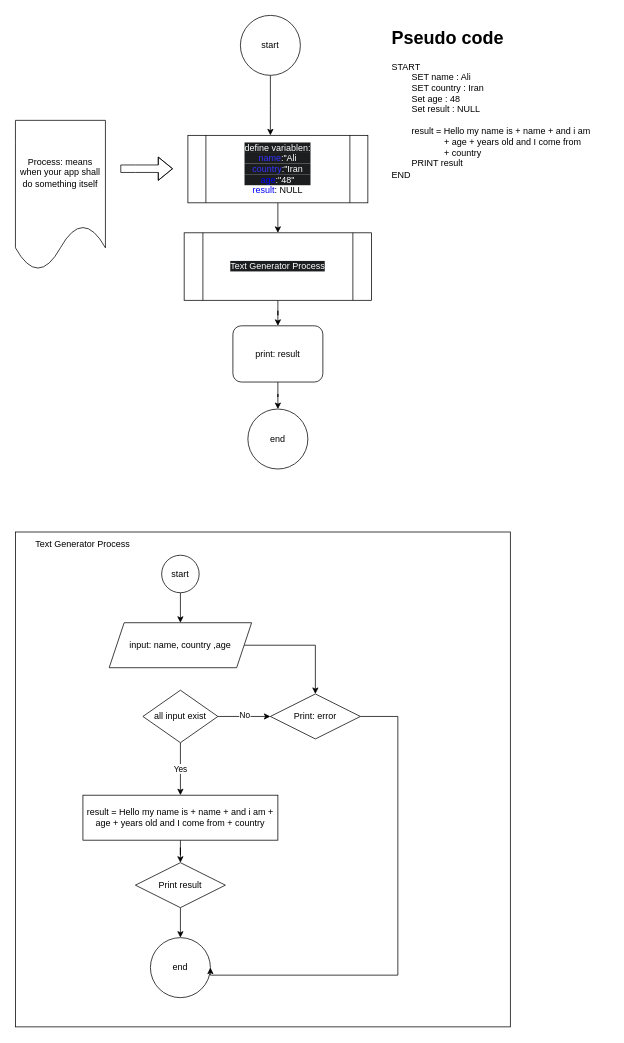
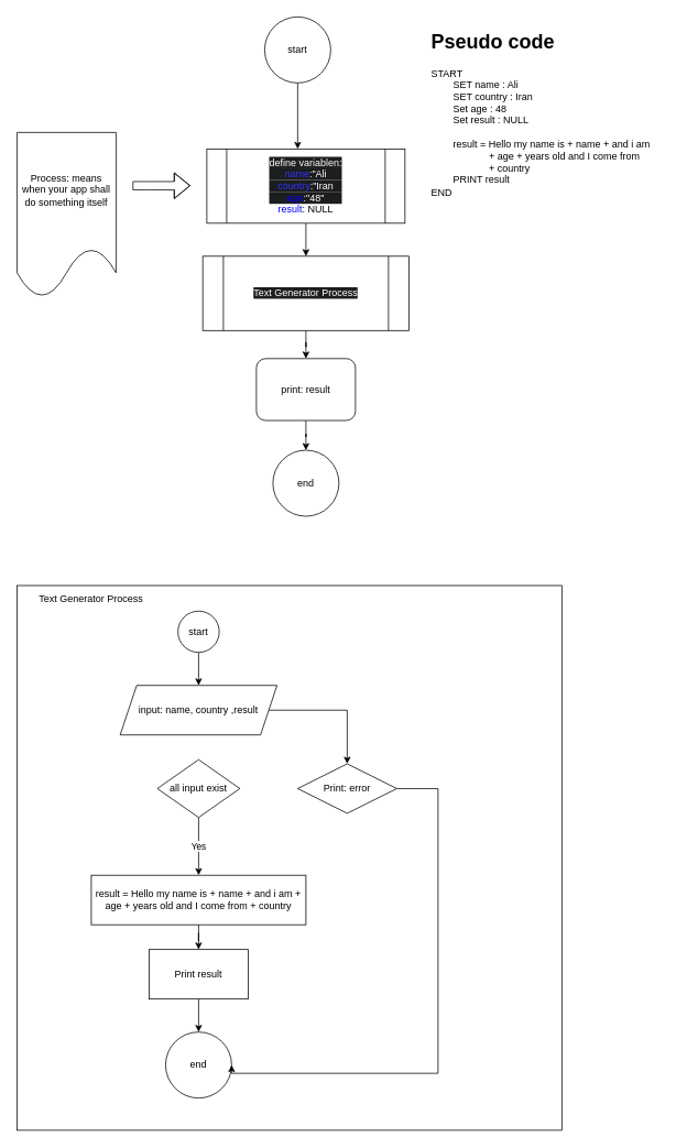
  <mxCell id="0" />
  <mxCell id="1" parent="0" />
  <mxCell id="2" value="" style="edgeStyle=orthogonalEdgeStyle;rounded=0;orthogonalLoop=1;jettySize=auto;html=1;" edge="1" parent="1" source="3"><mxGeometry relative="1" as="geometry"><mxPoint x="360" y="180" as="targetPoint" /></mxGeometry></mxCell>
  <mxCell id="3" value="start" style="ellipse;whiteSpace=wrap;html=1;aspect=fixed;" vertex="1" parent="1"><mxGeometry x="320" y="20" width="80" height="80" as="geometry" /></mxCell>
  <mxCell id="4" value="" style="edgeStyle=orthogonalEdgeStyle;rounded=0;orthogonalLoop=1;jettySize=auto;html=1;" edge="1" parent="1" source="5" target="9"><mxGeometry relative="1" as="geometry" /></mxCell>
  <mxCell id="5" value="&lt;br&gt;&lt;span style=&quot;color: rgb(255, 255, 255); font-family: Helvetica; font-size: 12px; font-style: normal; font-variant-ligatures: normal; font-variant-caps: normal; font-weight: 400; letter-spacing: normal; orphans: 2; text-align: center; text-indent: 0px; text-transform: none; widows: 2; word-spacing: 0px; -webkit-text-stroke-width: 0px; white-space: normal; background-color: rgb(27, 29, 30); text-decoration-thickness: initial; text-decoration-style: initial; text-decoration-color: initial; display: inline !important; float: none;&quot;&gt;define variablen:&lt;/span&gt;&lt;div style=&quot;forced-color-adjust: none; font-family: Helvetica; font-size: 12px; font-style: normal; font-variant-ligatures: normal; font-variant-caps: normal; font-weight: 400; letter-spacing: normal; orphans: 2; text-align: center; text-indent: 0px; text-transform: none; widows: 2; word-spacing: 0px; -webkit-text-stroke-width: 0px; white-space: normal; background-color: rgb(27, 29, 30); text-decoration-thickness: initial; text-decoration-style: initial; text-decoration-color: initial; box-shadow: none !important;&quot;&gt;&lt;font style=&quot;color: rgb(51, 51, 255);&quot;&gt;name&lt;/font&gt;&lt;span style=&quot;color: rgb(255, 255, 255);&quot;&gt;:&quot;Ali&lt;/span&gt;&lt;/div&gt;&lt;div style=&quot;forced-color-adjust: none; font-family: Helvetica; font-size: 12px; font-style: normal; font-variant-ligatures: normal; font-variant-caps: normal; font-weight: 400; letter-spacing: normal; orphans: 2; text-align: center; text-indent: 0px; text-transform: none; widows: 2; word-spacing: 0px; -webkit-text-stroke-width: 0px; white-space: normal; background-color: rgb(27, 29, 30); text-decoration-thickness: initial; text-decoration-style: initial; text-decoration-color: initial; box-shadow: none !important;&quot;&gt;&lt;font style=&quot;color: rgb(51, 51, 255);&quot;&gt;country&lt;/font&gt;&lt;span style=&quot;color: rgb(255, 255, 255);&quot;&gt;:&quot;Iran&lt;/span&gt;&lt;/div&gt;&lt;div style=&quot;forced-color-adjust: none; font-family: Helvetica; font-size: 12px; font-style: normal; font-variant-ligatures: normal; font-variant-caps: normal; font-weight: 400; letter-spacing: normal; orphans: 2; text-align: center; text-indent: 0px; text-transform: none; widows: 2; word-spacing: 0px; -webkit-text-stroke-width: 0px; white-space: normal; background-color: rgb(27, 29, 30); text-decoration-thickness: initial; text-decoration-style: initial; text-decoration-color: initial; box-shadow: none !important;&quot;&gt;&lt;font style=&quot;color: rgb(0, 0, 255);&quot;&gt;age&lt;/font&gt;&lt;span style=&quot;color: rgb(255, 255, 255);&quot;&gt;:&quot;48&quot;&lt;/span&gt;&lt;/div&gt;&lt;font style=&quot;color: rgb(0, 0, 255);&quot;&gt;result&lt;/font&gt;: NULL&lt;div&gt;&lt;br&gt;&lt;/div&gt;" style="shape=process;whiteSpace=wrap;html=1;backgroundOutline=1;" vertex="1" parent="1"><mxGeometry x="250" y="180" width="240" height="90" as="geometry" /></mxCell>
  <mxCell id="6" value="Process: means when your app shall do something itself" style="shape=document;whiteSpace=wrap;html=1;boundedLbl=1;" vertex="1" parent="1"><mxGeometry x="20" y="160" width="120" height="200" as="geometry" /></mxCell>
  <mxCell id="7" value="" style="shape=flexArrow;endArrow=classic;html=1;rounded=0;" edge="1" parent="1"><mxGeometry width="50" height="50" relative="1" as="geometry"><mxPoint x="160" y="224.5" as="sourcePoint" /><mxPoint x="230" y="224.5" as="targetPoint" /><Array as="points"><mxPoint x="180" y="224.5" /></Array></mxGeometry></mxCell>
  <mxCell id="8" value="" style="edgeStyle=orthogonalEdgeStyle;rounded=0;orthogonalLoop=1;jettySize=auto;html=1;" edge="1" parent="1" source="9" target="11"><mxGeometry relative="1" as="geometry" /></mxCell>
  <mxCell id="9" value="&lt;div&gt;&lt;span style=&quot;color: rgb(255, 255, 255); font-family: Helvetica; font-size: 12px; font-style: normal; font-variant-ligatures: normal; font-variant-caps: normal; font-weight: 400; letter-spacing: normal; orphans: 2; text-align: center; text-indent: 0px; text-transform: none; widows: 2; word-spacing: 0px; -webkit-text-stroke-width: 0px; white-space: normal; background-color: rgb(27, 29, 30); text-decoration-thickness: initial; text-decoration-style: initial; text-decoration-color: initial; display: inline !important; float: none;&quot;&gt;Text Generator Process&lt;/span&gt;&lt;/div&gt;" style="shape=process;whiteSpace=wrap;html=1;backgroundOutline=1;" vertex="1" parent="1"><mxGeometry x="245" y="310" width="250" height="90" as="geometry" /></mxCell>
  <mxCell id="10" value="" style="edgeStyle=orthogonalEdgeStyle;rounded=0;orthogonalLoop=1;jettySize=auto;html=1;" edge="1" parent="1" source="11" target="12"><mxGeometry relative="1" as="geometry" /></mxCell>
  <mxCell id="11" value="print: result" style="rounded=1;whiteSpace=wrap;html=1;" vertex="1" parent="1"><mxGeometry x="310" y="434" width="120" height="75" as="geometry" /></mxCell>
  <mxCell id="12" value="end" style="ellipse;whiteSpace=wrap;html=1;rounded=1;" vertex="1" parent="1"><mxGeometry x="330" y="545" width="80" height="80" as="geometry" /></mxCell>
  <mxCell id="13" value="" style="whiteSpace=wrap;html=1;aspect=fixed;" vertex="1" parent="1"><mxGeometry x="20" y="709" width="660" height="660" as="geometry" /></mxCell>
  <mxCell id="14" value="Text Generator Process" style="text;html=1;align=center;verticalAlign=middle;whiteSpace=wrap;rounded=0;" vertex="1" parent="1"><mxGeometry x="40" y="710" width="140" height="30" as="geometry" /></mxCell>
  <mxCell id="15" value="" style="edgeStyle=orthogonalEdgeStyle;rounded=0;orthogonalLoop=1;jettySize=auto;html=1;" edge="1" parent="1" source="16" target="18"><mxGeometry relative="1" as="geometry" /></mxCell>
  <mxCell id="16" value="start" style="ellipse;whiteSpace=wrap;html=1;aspect=fixed;" vertex="1" parent="1"><mxGeometry x="215" y="740" width="50" height="50" as="geometry" /></mxCell>
  <mxCell id="17" value="" style="edgeStyle=orthogonalEdgeStyle;rounded=0;orthogonalLoop=1;jettySize=auto;html=1;" edge="1" parent="1" source="18" target="29"><mxGeometry relative="1" as="geometry" /></mxCell>
- <mxCell id="18" value="input: name, country ,age" style="shape=parallelogram;perimeter=parallelogramPerimeter;whiteSpace=wrap;html=1;fixedSize=1;" vertex="1" parent="1"><mxGeometry x="145" y="830" width="190" height="60" as="geometry" /></mxCell>
- <mxCell id="19" value="" style="edgeStyle=orthogonalEdgeStyle;rounded=0;orthogonalLoop=1;jettySize=auto;html=1;" edge="1" parent="1" source="22" target="29"><mxGeometry relative="1" as="geometry" /></mxCell>
- <mxCell id="20" value="No" style="edgeLabel;html=1;align=center;verticalAlign=middle;resizable=0;points=[];" vertex="1" connectable="0" parent="19"><mxGeometry x="0.009" y="2" relative="1" as="geometry"><mxPoint as="offset" /></mxGeometry></mxCell>
+ <mxCell id="18" value="input: name, country ,result" style="shape=parallelogram;perimeter=parallelogramPerimeter;whiteSpace=wrap;html=1;fixedSize=1;" vertex="1" parent="1"><mxGeometry x="145" y="830" width="190" height="60" as="geometry" /></mxCell>
  <mxCell id="21" value="Yes" style="edgeStyle=orthogonalEdgeStyle;rounded=0;orthogonalLoop=1;jettySize=auto;html=1;" edge="1" parent="1" source="22" target="24"><mxGeometry relative="1" as="geometry" /></mxCell>
  <mxCell id="22" value="all input exist" style="rhombus;whiteSpace=wrap;html=1;" vertex="1" parent="1"><mxGeometry x="190" y="920" width="100" height="70" as="geometry" /></mxCell>
  <mxCell id="23" value="" style="edgeStyle=orthogonalEdgeStyle;rounded=0;orthogonalLoop=1;jettySize=auto;html=1;" edge="1" parent="1" source="24" target="26"><mxGeometry relative="1" as="geometry" /></mxCell>
  <mxCell id="24" value="result = Hello my name is + name + and i am + age + years old and I come from + country" style="whiteSpace=wrap;html=1;" vertex="1" parent="1"><mxGeometry x="110" y="1060" width="260" height="60" as="geometry" /></mxCell>
  <mxCell id="25" value="" style="edgeStyle=orthogonalEdgeStyle;rounded=0;orthogonalLoop=1;jettySize=auto;html=1;" edge="1" parent="1" source="26" target="27"><mxGeometry relative="1" as="geometry" /></mxCell>
- <mxCell id="26" value="Print result" style="rhombus;whiteSpace=wrap;html=1;" vertex="1" parent="1"><mxGeometry x="180" y="1150" width="120" height="60" as="geometry" /></mxCell>
+ <mxCell id="26" value="Print result" style="whiteSpace=wrap;html=1;" vertex="1" parent="1"><mxGeometry x="180" y="1150" width="120" height="60" as="geometry" /></mxCell>
  <mxCell id="27" value="end" style="ellipse;whiteSpace=wrap;html=1;" vertex="1" parent="1"><mxGeometry x="200" y="1250" width="80" height="80" as="geometry" /></mxCell>
  <mxCell id="28" style="edgeStyle=orthogonalEdgeStyle;rounded=0;orthogonalLoop=1;jettySize=auto;html=1;entryX=1;entryY=0.5;entryDx=0;entryDy=0;" edge="1" parent="1" source="29" target="27"><mxGeometry relative="1" as="geometry"><Array as="points"><mxPoint x="530" y="955" /><mxPoint x="530" y="1300" /></Array></mxGeometry></mxCell>
  <mxCell id="29" value="Print: error" style="rhombus;whiteSpace=wrap;html=1;" vertex="1" parent="1"><mxGeometry x="360" y="925" width="120" height="60" as="geometry" /></mxCell>
  <mxCell id="30" value="&lt;h1 style=&quot;margin-top: 0px;&quot;&gt;Pseudo code&lt;/h1&gt;&lt;div&gt;START&lt;/div&gt;&lt;div&gt;&lt;span style=&quot;white-space: pre;&quot;&gt;&#09;&lt;/span&gt;SET name : Ali&lt;/div&gt;&lt;div&gt;&lt;span style=&quot;white-space: pre;&quot;&gt;&#09;&lt;/span&gt;SET country : Iran&lt;/div&gt;&lt;div&gt;&lt;span style=&quot;white-space: pre;&quot;&gt;&#09;&lt;/span&gt;Set age : 48&lt;/div&gt;&lt;div&gt;&lt;span style=&quot;white-space: pre;&quot;&gt;&#09;&lt;/span&gt;Set result : NULL&lt;/div&gt;&lt;div&gt;&lt;br&gt;&lt;/div&gt;&lt;div&gt;&lt;span style=&quot;white-space: pre;&quot;&gt;&#09;&lt;/span&gt;result = Hello my name is + name + and i am&amp;nbsp;&lt;br&gt;&lt;/div&gt;&lt;div&gt;&lt;span style=&quot;white-space: pre;&quot;&gt;&#09;&lt;/span&gt;&amp;nbsp; &amp;nbsp; &amp;nbsp; &amp;nbsp; &amp;nbsp; &amp;nbsp; &amp;nbsp;+ age + years old and I come from&amp;nbsp;&lt;br&gt;&lt;/div&gt;&lt;div&gt;&lt;span style=&quot;white-space: pre;&quot;&gt;&#09;&lt;/span&gt;&lt;span style=&quot;white-space: pre;&quot;&gt;&#09;&lt;/span&gt;&amp;nbsp; &amp;nbsp; &amp;nbsp;+ country&lt;br&gt;&lt;/div&gt;&lt;div&gt;&lt;span style=&quot;white-space: pre;&quot;&gt;&#09;&lt;/span&gt;PRINT result&lt;br&gt;&lt;/div&gt;&lt;div&gt;END&lt;/div&gt;" style="text;html=1;whiteSpace=wrap;overflow=hidden;rounded=0;" vertex="1" parent="1"><mxGeometry x="520" y="30" width="290" height="450" as="geometry" /></mxCell>
